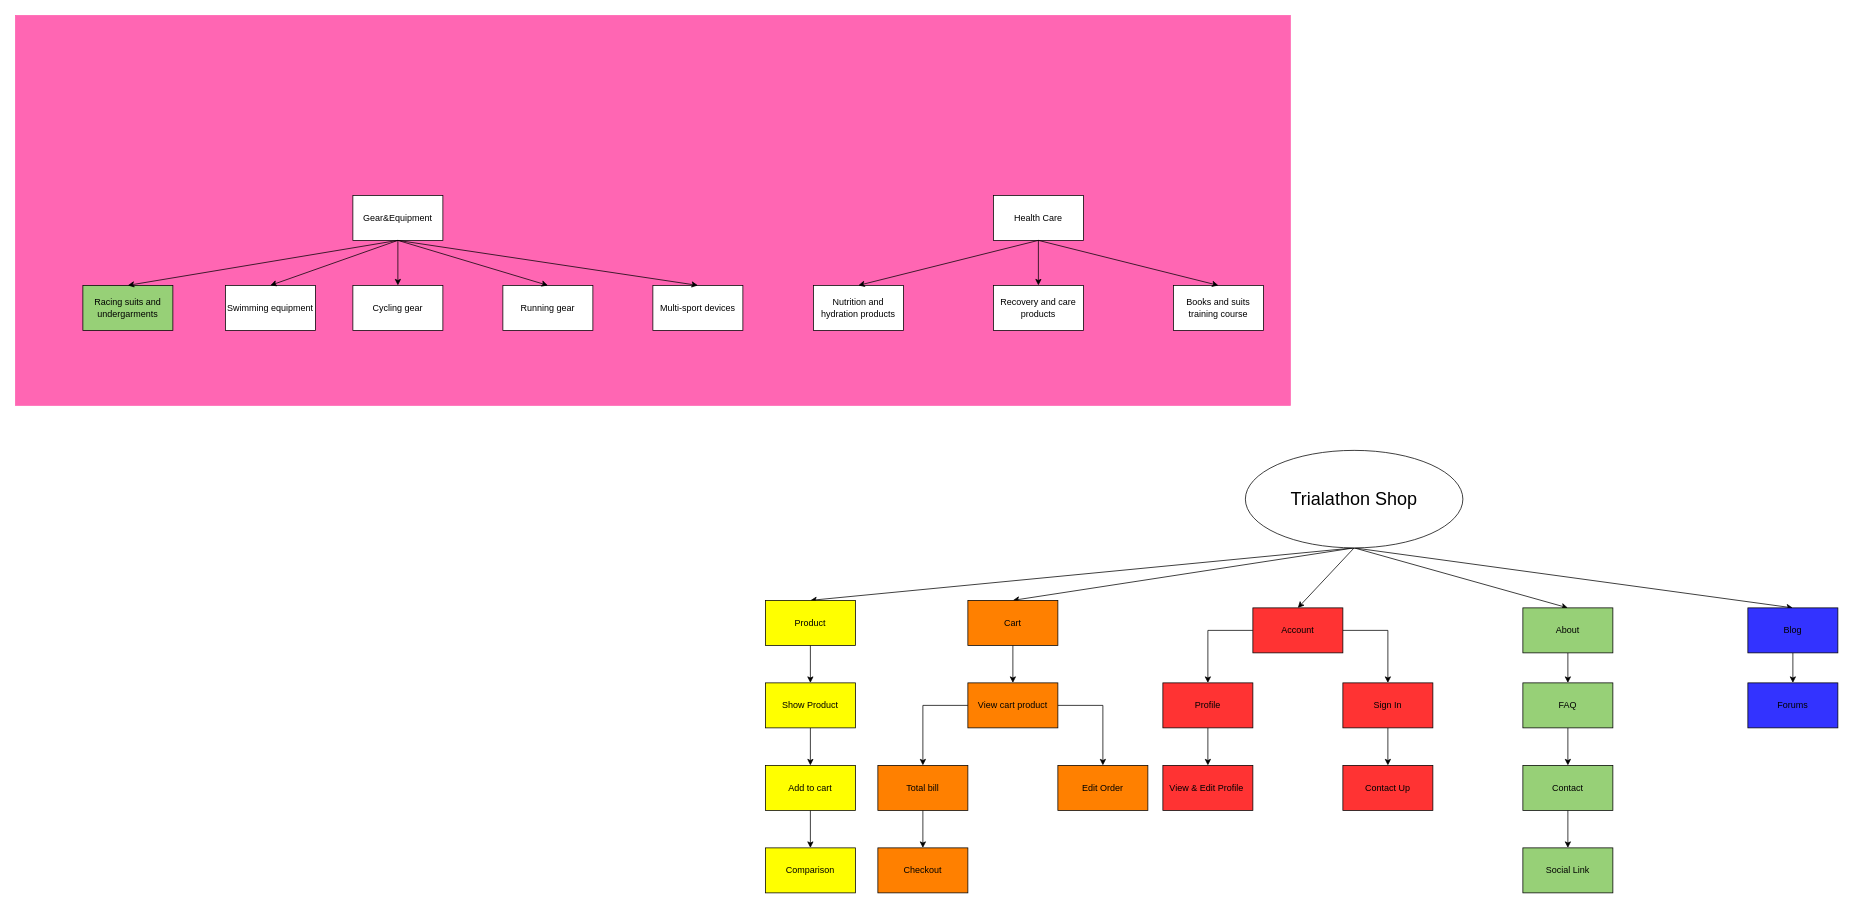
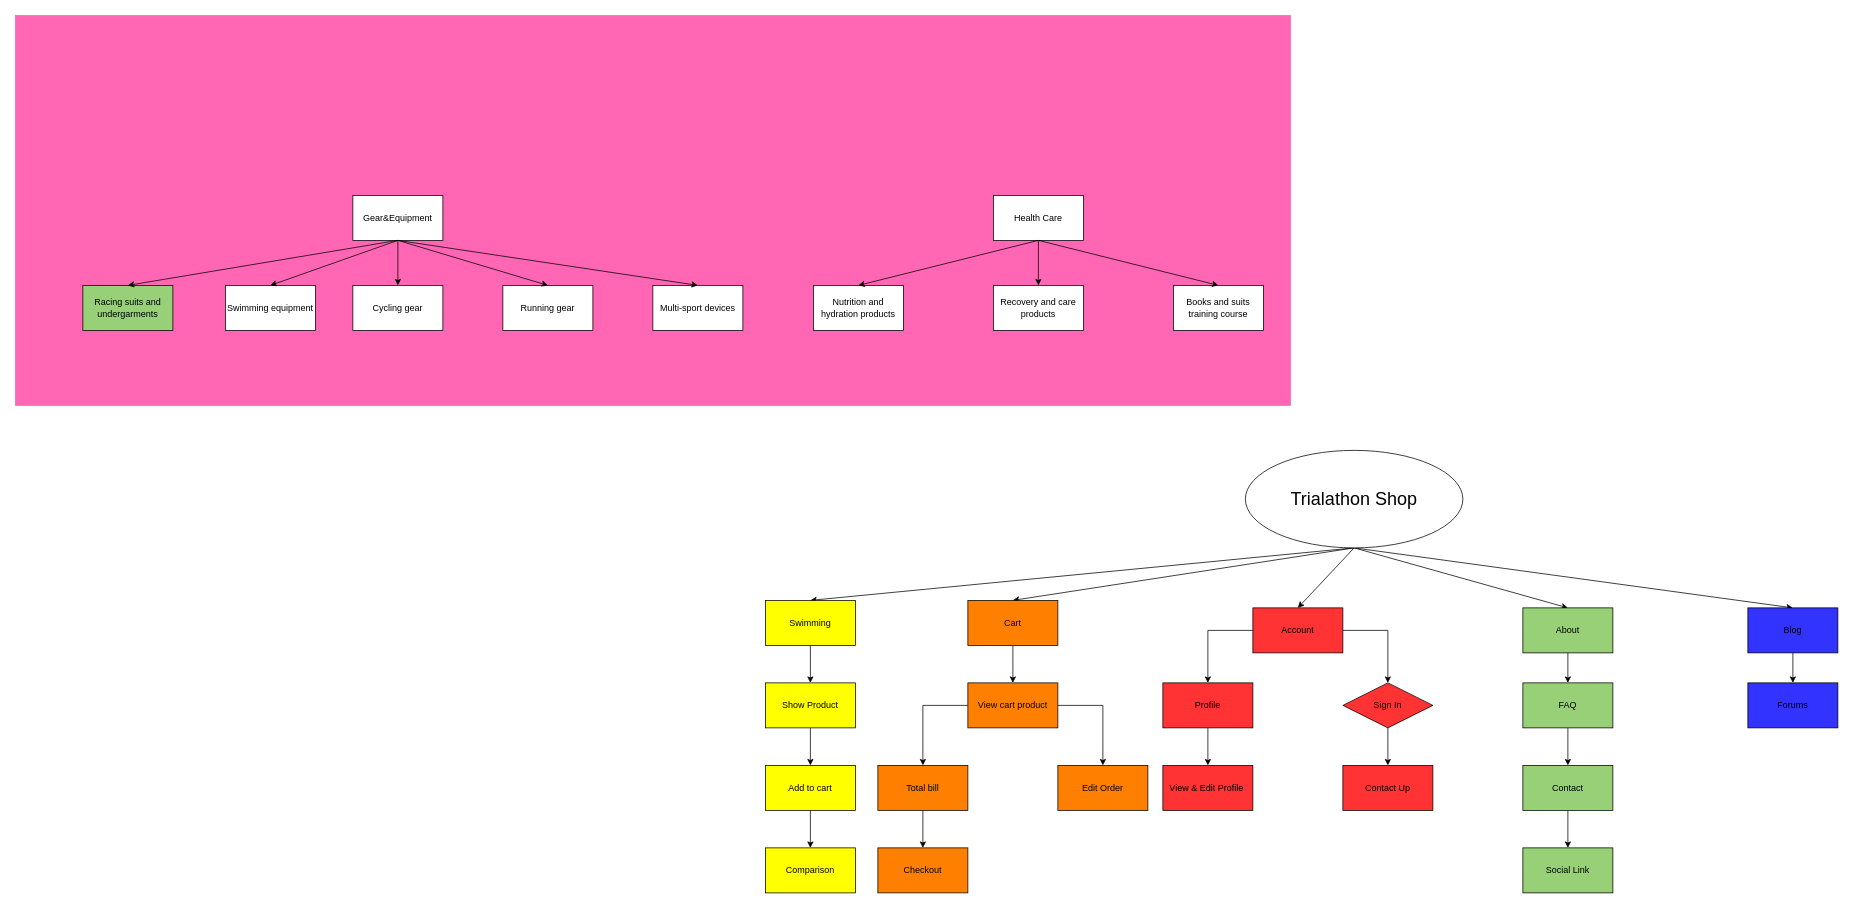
  <mxCell id="0" />
  <mxCell id="1" parent="0" />
  <mxCell id="2" value="" style="rounded=0;whiteSpace=wrap;html=1;fillColor=#FF66B3;strokeColor=#FF66B3;" vertex="1" parent="1"><mxGeometry x="20" y="20" width="1700" height="520" as="geometry" /></mxCell>
  <mxCell id="3" style="rounded=0;orthogonalLoop=1;jettySize=auto;html=1;exitX=0.5;exitY=1;exitDx=0;exitDy=0;entryX=0.5;entryY=0;entryDx=0;entryDy=0;" edge="1" parent="1" source="8" target="10"><mxGeometry relative="1" as="geometry"><mxPoint x="1635" y="790" as="targetPoint" /></mxGeometry></mxCell>
  <mxCell id="4" style="rounded=0;orthogonalLoop=1;jettySize=auto;html=1;exitX=0.5;exitY=1;exitDx=0;exitDy=0;entryX=0.5;entryY=0;entryDx=0;entryDy=0;" edge="1" parent="1" source="8" target="39"><mxGeometry relative="1" as="geometry" /></mxCell>
  <mxCell id="5" style="rounded=0;orthogonalLoop=1;jettySize=auto;html=1;exitX=0.5;exitY=1;exitDx=0;exitDy=0;entryX=0.5;entryY=0;entryDx=0;entryDy=0;" edge="1" parent="1" source="8" target="49"><mxGeometry relative="1" as="geometry" /></mxCell>
  <mxCell id="6" style="rounded=0;orthogonalLoop=1;jettySize=auto;html=1;exitX=0.5;exitY=1;exitDx=0;exitDy=0;entryX=0.5;entryY=0;entryDx=0;entryDy=0;" edge="1" parent="1" source="8" target="57"><mxGeometry relative="1" as="geometry" /></mxCell>
  <mxCell id="7" style="rounded=0;orthogonalLoop=1;jettySize=auto;html=1;exitX=0.5;exitY=1;exitDx=0;exitDy=0;entryX=0.5;entryY=0;entryDx=0;entryDy=0;" edge="1" parent="1" source="8" target="64"><mxGeometry relative="1" as="geometry" /></mxCell>
  <mxCell id="8" value="&lt;font style=&quot;font-size: 24px;&quot;&gt;Trialathon Shop&lt;/font&gt;" style="ellipse;whiteSpace=wrap;html=1;" vertex="1" parent="1"><mxGeometry x="1660" y="600" width="290" height="130" as="geometry" /></mxCell>
  <mxCell id="9" style="edgeStyle=orthogonalEdgeStyle;rounded=0;orthogonalLoop=1;jettySize=auto;html=1;exitX=0.5;exitY=1;exitDx=0;exitDy=0;entryX=0.5;entryY=0;entryDx=0;entryDy=0;" edge="1" parent="1" source="10" target="34"><mxGeometry relative="1" as="geometry" /></mxCell>
- <mxCell id="10" value="Product" style="rounded=0;whiteSpace=wrap;html=1;fillColor=#FFFF00;" vertex="1" parent="1"><mxGeometry x="1020" y="800" width="120" height="60" as="geometry" /></mxCell>
+ <mxCell id="10" value="Swimming" style="rounded=0;whiteSpace=wrap;html=1;fillColor=#FFFF00;" vertex="1" parent="1"><mxGeometry x="1020" y="800" width="120" height="60" as="geometry" /></mxCell>
  <mxCell id="11" value="" style="group" vertex="1" connectable="0" parent="1"><mxGeometry x="110" y="260" width="1574" height="400" as="geometry" /></mxCell>
  <mxCell id="12" value="" style="group" vertex="1" connectable="0" parent="11"><mxGeometry width="1574" height="400" as="geometry" /></mxCell>
  <mxCell id="13" value="" style="group" vertex="1" connectable="0" parent="12"><mxGeometry x="974" width="600" height="180" as="geometry" /></mxCell>
  <mxCell id="14" value="Health Care" style="rounded=0;whiteSpace=wrap;html=1;" vertex="1" parent="13"><mxGeometry x="240" width="120" height="60" as="geometry" /></mxCell>
  <mxCell id="15" value="Nutrition and hydration products" style="rounded=0;whiteSpace=wrap;html=1;" vertex="1" parent="13"><mxGeometry y="120" width="120" height="60" as="geometry" /></mxCell>
  <mxCell id="16" style="rounded=0;orthogonalLoop=1;jettySize=auto;html=1;exitX=0.5;exitY=1;exitDx=0;exitDy=0;entryX=0.5;entryY=0;entryDx=0;entryDy=0;" edge="1" parent="13" source="14" target="15"><mxGeometry relative="1" as="geometry" /></mxCell>
  <mxCell id="17" value="Recovery and care products" style="rounded=0;whiteSpace=wrap;html=1;" vertex="1" parent="13"><mxGeometry x="240" y="120" width="120" height="60" as="geometry" /></mxCell>
  <mxCell id="18" style="edgeStyle=orthogonalEdgeStyle;rounded=0;orthogonalLoop=1;jettySize=auto;html=1;exitX=0.5;exitY=1;exitDx=0;exitDy=0;entryX=0.5;entryY=0;entryDx=0;entryDy=0;" edge="1" parent="13" source="14" target="17"><mxGeometry relative="1" as="geometry" /></mxCell>
  <mxCell id="19" value="Books and&amp;nbsp;suits training course" style="rounded=0;whiteSpace=wrap;html=1;" vertex="1" parent="13"><mxGeometry x="480" y="120" width="120" height="60" as="geometry" /></mxCell>
  <mxCell id="20" style="rounded=0;orthogonalLoop=1;jettySize=auto;html=1;exitX=0.5;exitY=1;exitDx=0;exitDy=0;entryX=0.5;entryY=0;entryDx=0;entryDy=0;" edge="1" parent="13" source="14" target="19"><mxGeometry relative="1" as="geometry" /></mxCell>
  <mxCell id="21" value="" style="group" vertex="1" connectable="0" parent="12"><mxGeometry width="880" height="180" as="geometry" /></mxCell>
  <mxCell id="22" value="Gear&amp;amp;Equipment" style="rounded=0;whiteSpace=wrap;html=1;" vertex="1" parent="21"><mxGeometry x="360" width="120" height="60" as="geometry" /></mxCell>
  <mxCell id="23" value="Racing suits and undergarments" style="rounded=0;whiteSpace=wrap;html=1;fillColor=#97d077;" vertex="1" parent="21"><mxGeometry y="120" width="120" height="60" as="geometry" /></mxCell>
  <mxCell id="24" style="rounded=0;orthogonalLoop=1;jettySize=auto;html=1;exitX=0.5;exitY=1;exitDx=0;exitDy=0;entryX=0.5;entryY=0;entryDx=0;entryDy=0;" edge="1" parent="21" source="22" target="23"><mxGeometry relative="1" as="geometry" /></mxCell>
  <mxCell id="25" value="Swimming equipment" style="rounded=0;whiteSpace=wrap;html=1;" vertex="1" parent="21"><mxGeometry x="190" y="120" width="120" height="60" as="geometry" /></mxCell>
  <mxCell id="26" style="rounded=0;orthogonalLoop=1;jettySize=auto;html=1;exitX=0.5;exitY=1;exitDx=0;exitDy=0;entryX=0.5;entryY=0;entryDx=0;entryDy=0;" edge="1" parent="21" source="22" target="25"><mxGeometry relative="1" as="geometry" /></mxCell>
  <mxCell id="27" value="Cycling gear" style="rounded=0;whiteSpace=wrap;html=1;" vertex="1" parent="21"><mxGeometry x="360" y="120" width="120" height="60" as="geometry" /></mxCell>
  <mxCell id="28" style="edgeStyle=orthogonalEdgeStyle;rounded=0;orthogonalLoop=1;jettySize=auto;html=1;exitX=0.5;exitY=1;exitDx=0;exitDy=0;entryX=0.5;entryY=0;entryDx=0;entryDy=0;" edge="1" parent="21" source="22" target="27"><mxGeometry relative="1" as="geometry" /></mxCell>
  <mxCell id="29" value="Running gear" style="rounded=0;whiteSpace=wrap;html=1;" vertex="1" parent="21"><mxGeometry x="560" y="120" width="120" height="60" as="geometry" /></mxCell>
  <mxCell id="30" style="rounded=0;orthogonalLoop=1;jettySize=auto;html=1;exitX=0.5;exitY=1;exitDx=0;exitDy=0;entryX=0.5;entryY=0;entryDx=0;entryDy=0;" edge="1" parent="21" source="22" target="29"><mxGeometry relative="1" as="geometry" /></mxCell>
  <mxCell id="31" value="Multi-sport devices" style="rounded=0;whiteSpace=wrap;html=1;" vertex="1" parent="21"><mxGeometry x="760" y="120" width="120" height="60" as="geometry" /></mxCell>
  <mxCell id="32" style="rounded=0;orthogonalLoop=1;jettySize=auto;html=1;exitX=0.5;exitY=1;exitDx=0;exitDy=0;entryX=0.5;entryY=0;entryDx=0;entryDy=0;" edge="1" parent="21" source="22" target="31"><mxGeometry relative="1" as="geometry" /></mxCell>
  <mxCell id="33" style="edgeStyle=orthogonalEdgeStyle;rounded=0;orthogonalLoop=1;jettySize=auto;html=1;exitX=0.5;exitY=1;exitDx=0;exitDy=0;entryX=0.5;entryY=0;entryDx=0;entryDy=0;" edge="1" parent="1" source="34" target="36"><mxGeometry relative="1" as="geometry" /></mxCell>
  <mxCell id="34" value="Show Product" style="rounded=0;whiteSpace=wrap;html=1;fillColor=#FFFF00;" vertex="1" parent="1"><mxGeometry x="1020" y="910" width="120" height="60" as="geometry" /></mxCell>
  <mxCell id="35" style="edgeStyle=orthogonalEdgeStyle;rounded=0;orthogonalLoop=1;jettySize=auto;html=1;exitX=0.5;exitY=1;exitDx=0;exitDy=0;entryX=0.5;entryY=0;entryDx=0;entryDy=0;" edge="1" parent="1" source="36" target="37"><mxGeometry relative="1" as="geometry" /></mxCell>
  <mxCell id="36" value="Add to cart" style="rounded=0;whiteSpace=wrap;html=1;fillColor=#FFFF00;" vertex="1" parent="1"><mxGeometry x="1020" y="1020" width="120" height="60" as="geometry" /></mxCell>
  <mxCell id="37" value="Comparison" style="rounded=0;whiteSpace=wrap;html=1;fillColor=#FFFF00;" vertex="1" parent="1"><mxGeometry x="1020" y="1130" width="120" height="60" as="geometry" /></mxCell>
  <mxCell id="38" style="edgeStyle=orthogonalEdgeStyle;rounded=0;orthogonalLoop=1;jettySize=auto;html=1;exitX=0.5;exitY=1;exitDx=0;exitDy=0;" edge="1" parent="1" source="39" target="42"><mxGeometry relative="1" as="geometry" /></mxCell>
  <mxCell id="39" value="Cart" style="rounded=0;whiteSpace=wrap;html=1;fillColor=#FF8000;" vertex="1" parent="1"><mxGeometry x="1290" y="800" width="120" height="60" as="geometry" /></mxCell>
  <mxCell id="40" style="edgeStyle=orthogonalEdgeStyle;rounded=0;orthogonalLoop=1;jettySize=auto;html=1;exitX=0;exitY=0.5;exitDx=0;exitDy=0;entryX=0.5;entryY=0;entryDx=0;entryDy=0;" edge="1" parent="1" source="42" target="44"><mxGeometry relative="1" as="geometry" /></mxCell>
  <mxCell id="41" style="edgeStyle=orthogonalEdgeStyle;rounded=0;orthogonalLoop=1;jettySize=auto;html=1;exitX=1;exitY=0.5;exitDx=0;exitDy=0;entryX=0.5;entryY=0;entryDx=0;entryDy=0;" edge="1" parent="1" source="42" target="45"><mxGeometry relative="1" as="geometry" /></mxCell>
  <mxCell id="42" value="View cart product" style="rounded=0;whiteSpace=wrap;html=1;fillColor=#FF8000;" vertex="1" parent="1"><mxGeometry x="1290" y="910" width="120" height="60" as="geometry" /></mxCell>
  <mxCell id="43" style="edgeStyle=orthogonalEdgeStyle;rounded=0;orthogonalLoop=1;jettySize=auto;html=1;exitX=0.5;exitY=1;exitDx=0;exitDy=0;entryX=0.5;entryY=0;entryDx=0;entryDy=0;" edge="1" parent="1" source="44" target="46"><mxGeometry relative="1" as="geometry" /></mxCell>
  <mxCell id="44" value="Total bill" style="rounded=0;whiteSpace=wrap;html=1;fillColor=#FF8000;" vertex="1" parent="1"><mxGeometry x="1170" y="1020" width="120" height="60" as="geometry" /></mxCell>
  <mxCell id="45" value="Edit Order" style="rounded=0;whiteSpace=wrap;html=1;fillColor=#FF8000;" vertex="1" parent="1"><mxGeometry x="1410" y="1020" width="120" height="60" as="geometry" /></mxCell>
  <mxCell id="46" value="Checkout" style="rounded=0;whiteSpace=wrap;html=1;fillColor=#FF8000;" vertex="1" parent="1"><mxGeometry x="1170" y="1130" width="120" height="60" as="geometry" /></mxCell>
  <mxCell id="47" style="edgeStyle=orthogonalEdgeStyle;rounded=0;orthogonalLoop=1;jettySize=auto;html=1;exitX=0;exitY=0.5;exitDx=0;exitDy=0;" edge="1" parent="1" source="49" target="51"><mxGeometry relative="1" as="geometry" /></mxCell>
  <mxCell id="48" style="edgeStyle=orthogonalEdgeStyle;rounded=0;orthogonalLoop=1;jettySize=auto;html=1;exitX=1;exitY=0.5;exitDx=0;exitDy=0;entryX=0.5;entryY=0;entryDx=0;entryDy=0;" edge="1" parent="1" source="49" target="53"><mxGeometry relative="1" as="geometry" /></mxCell>
  <mxCell id="49" value="Account" style="rounded=0;whiteSpace=wrap;html=1;fillColor=#FF3333;" vertex="1" parent="1"><mxGeometry x="1670" y="810" width="120" height="60" as="geometry" /></mxCell>
  <mxCell id="50" style="edgeStyle=orthogonalEdgeStyle;rounded=0;orthogonalLoop=1;jettySize=auto;html=1;exitX=0.5;exitY=1;exitDx=0;exitDy=0;entryX=0.5;entryY=0;entryDx=0;entryDy=0;" edge="1" parent="1" source="51" target="54"><mxGeometry relative="1" as="geometry" /></mxCell>
  <mxCell id="51" value="Profile" style="rounded=0;whiteSpace=wrap;html=1;fillColor=#FF3333;" vertex="1" parent="1"><mxGeometry x="1550" y="910" width="120" height="60" as="geometry" /></mxCell>
  <mxCell id="52" style="edgeStyle=orthogonalEdgeStyle;rounded=0;orthogonalLoop=1;jettySize=auto;html=1;exitX=0.5;exitY=1;exitDx=0;exitDy=0;entryX=0.5;entryY=0;entryDx=0;entryDy=0;" edge="1" parent="1" source="53" target="55"><mxGeometry relative="1" as="geometry" /></mxCell>
- <mxCell id="53" value="Sign In" style="rounded=0;whiteSpace=wrap;html=1;fillColor=#FF3333;" vertex="1" parent="1"><mxGeometry x="1790" y="910" width="120" height="60" as="geometry" /></mxCell>
+ <mxCell id="53" value="Sign In" style="rhombus;whiteSpace=wrap;html=1;fillColor=#FF3333;" vertex="1" parent="1"><mxGeometry x="1790" y="910" width="120" height="60" as="geometry" /></mxCell>
  <mxCell id="54" value="View &amp;amp; Edit Profile&amp;nbsp;" style="rounded=0;whiteSpace=wrap;html=1;fillColor=#FF3333;" vertex="1" parent="1"><mxGeometry x="1550" y="1020" width="120" height="60" as="geometry" /></mxCell>
  <mxCell id="55" value="Contact Up" style="rounded=0;whiteSpace=wrap;html=1;fillColor=#FF3333;" vertex="1" parent="1"><mxGeometry x="1790" y="1020" width="120" height="60" as="geometry" /></mxCell>
  <mxCell id="56" style="edgeStyle=orthogonalEdgeStyle;rounded=0;orthogonalLoop=1;jettySize=auto;html=1;exitX=0.5;exitY=1;exitDx=0;exitDy=0;entryX=0.5;entryY=0;entryDx=0;entryDy=0;" edge="1" parent="1" source="57" target="59"><mxGeometry relative="1" as="geometry" /></mxCell>
  <mxCell id="57" value="About" style="rounded=0;whiteSpace=wrap;html=1;fillColor=#97D077;" vertex="1" parent="1"><mxGeometry x="2030" y="810" width="120" height="60" as="geometry" /></mxCell>
  <mxCell id="58" style="edgeStyle=orthogonalEdgeStyle;rounded=0;orthogonalLoop=1;jettySize=auto;html=1;exitX=0.5;exitY=1;exitDx=0;exitDy=0;entryX=0.5;entryY=0;entryDx=0;entryDy=0;" edge="1" parent="1" source="59" target="61"><mxGeometry relative="1" as="geometry" /></mxCell>
  <mxCell id="59" value="FAQ" style="rounded=0;whiteSpace=wrap;html=1;fillColor=#97D077;" vertex="1" parent="1"><mxGeometry x="2030" y="910" width="120" height="60" as="geometry" /></mxCell>
  <mxCell id="60" style="edgeStyle=orthogonalEdgeStyle;rounded=0;orthogonalLoop=1;jettySize=auto;html=1;exitX=0.5;exitY=1;exitDx=0;exitDy=0;entryX=0.5;entryY=0;entryDx=0;entryDy=0;" edge="1" parent="1" source="61" target="62"><mxGeometry relative="1" as="geometry" /></mxCell>
  <mxCell id="61" value="Contact" style="rounded=0;whiteSpace=wrap;html=1;fillColor=#97D077;" vertex="1" parent="1"><mxGeometry x="2030" y="1020" width="120" height="60" as="geometry" /></mxCell>
  <mxCell id="62" value="Social Link" style="rounded=0;whiteSpace=wrap;html=1;fillColor=#97D077;" vertex="1" parent="1"><mxGeometry x="2030" y="1130" width="120" height="60" as="geometry" /></mxCell>
  <mxCell id="63" style="edgeStyle=orthogonalEdgeStyle;rounded=0;orthogonalLoop=1;jettySize=auto;html=1;exitX=0.5;exitY=1;exitDx=0;exitDy=0;entryX=0.5;entryY=0;entryDx=0;entryDy=0;" edge="1" parent="1" source="64" target="65"><mxGeometry relative="1" as="geometry" /></mxCell>
  <mxCell id="64" value="Blog" style="rounded=0;whiteSpace=wrap;html=1;fillColor=#3333FF;" vertex="1" parent="1"><mxGeometry x="2330" y="810" width="120" height="60" as="geometry" /></mxCell>
  <mxCell id="65" value="Forums" style="rounded=0;whiteSpace=wrap;html=1;fillColor=#3333FF;" vertex="1" parent="1"><mxGeometry x="2330" y="910" width="120" height="60" as="geometry" /></mxCell>
